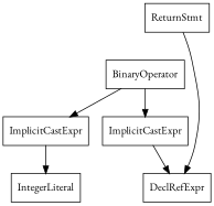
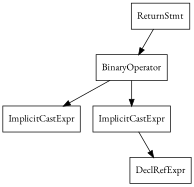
  digraph {
    fontname="EB Garamond"
    node [fontname="EB Garamond" shape=record]
    edge [fontname="EB Garamond"]
    n1 [label="{ReturnStmt}"]
    n2 [label="{BinaryOperator}"]
    n3 [label="{ImplicitCastExpr}"]
    n4 [label="{ImplicitCastExpr}"]
    n5 [label="{DeclRefExpr}"]
-   n6 [label="{IntegerLiteral}"]
-   n1 -> n5
+   n1 -> n2
    n2 -> n3
    n2 -> n4
    n3 -> n5
-   n4 -> n6
  }
